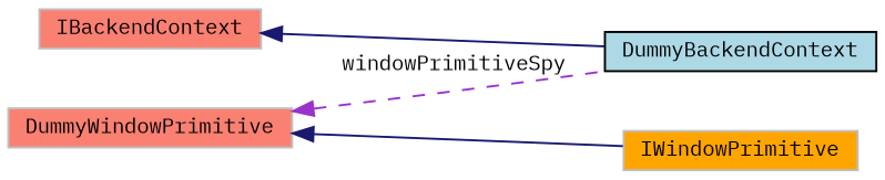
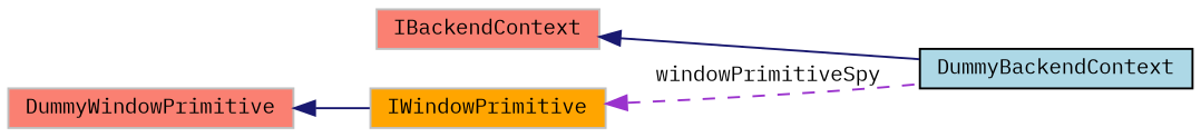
  digraph {
    fontname="IBM Plex Mono"
    rankdir=LR
    node [color=grey75 fillcolor=salmon fontname="IBM Plex Mono" fontsize=10 shape=record style=filled]
    edge [color=midnightblue dir=back fontname="IBM Plex Mono" fontsize=10 labelfontname=Helvetica labelfontsize=10 style=solid]
    n1 [color=black fillcolor=lightblue fontcolor=black height=0.2 label=DummyBackendContext width=0.4]
    n2 [height=0.2 label=IBackendContext width=0.4]
    n3 [height=0.2 label=DummyWindowPrimitive width=0.4]
    n4 [fillcolor=orange height=0.2 label=IWindowPrimitive width=0.4]
    n2 -> n1
-   n3 -> n1 [color=darkorchid3 label=" windowPrimitiveSpy" style=dashed]
+   n4 -> n1 [color=darkorchid3 label=" windowPrimitiveSpy" style=dashed]
    n3 -> n4
  }
